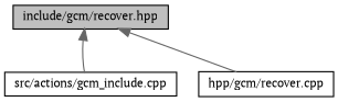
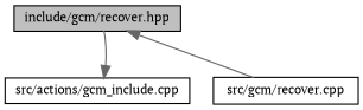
  digraph {
    fontname="PT Serif"
    node [color=black fillcolor=white fontname="PT Serif" fontsize=10 shape=record style=filled]
    edge [color=gray40 dir=back fontname="PT Serif" fontsize=10 labelfontname=Helvetica labelfontsize=10 style=solid]
    n1 [fillcolor=grey75 fontcolor=black height=0.2 label="include/gcm/recover.hpp" width=0.4]
    n2 [height=0.2 label="src/actions/gcm_include.cpp" width=0.4]
-   n3 [height=0.2 label="hpp/gcm/recover.cpp" width=0.4]
-   n1 -> n2
+   n3 [height=0.2 label="src/gcm/recover.cpp" width=0.4]
+   n2 -> n1
    n1 -> n3
  }
